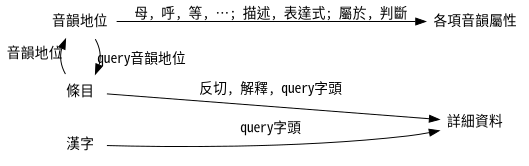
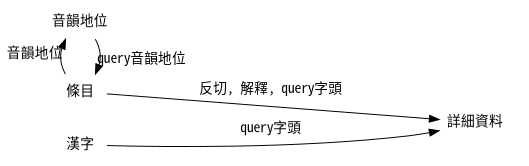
  digraph {
    fontname="Noto Sans CJK HK"
    rankdir=LR
    node [fontname="Noto Sans CJK HK" shape=plaintext]
    edge [fontname="Noto Sans Mono CJK HK"]
    "音韻地位"
    "條目"
-   "各項音韻屬性"
    "詳細資料"
    "漢字"
    subgraph sub_1 {
      rank=same
      "音韻地位"
      "條目"
    }
    subgraph sub_2 {
      "音韻地位"
      "條目"
    }
    "音韻地位" -> "條目" [constraint=false xlabel="query音韻地位"]
-   "音韻地位" -> "各項音韻屬性" [label="母, 呼, 等, …; 描述, 表達式; 屬於, 判斷"]
    "條目" -> "音韻地位" [constraint=false xlabel="音韻地位"]
    "條目" -> "詳細資料" [label="反切, 解釋, query字頭"]
    "漢字" -> "詳細資料" [label="query字頭"]
  }
